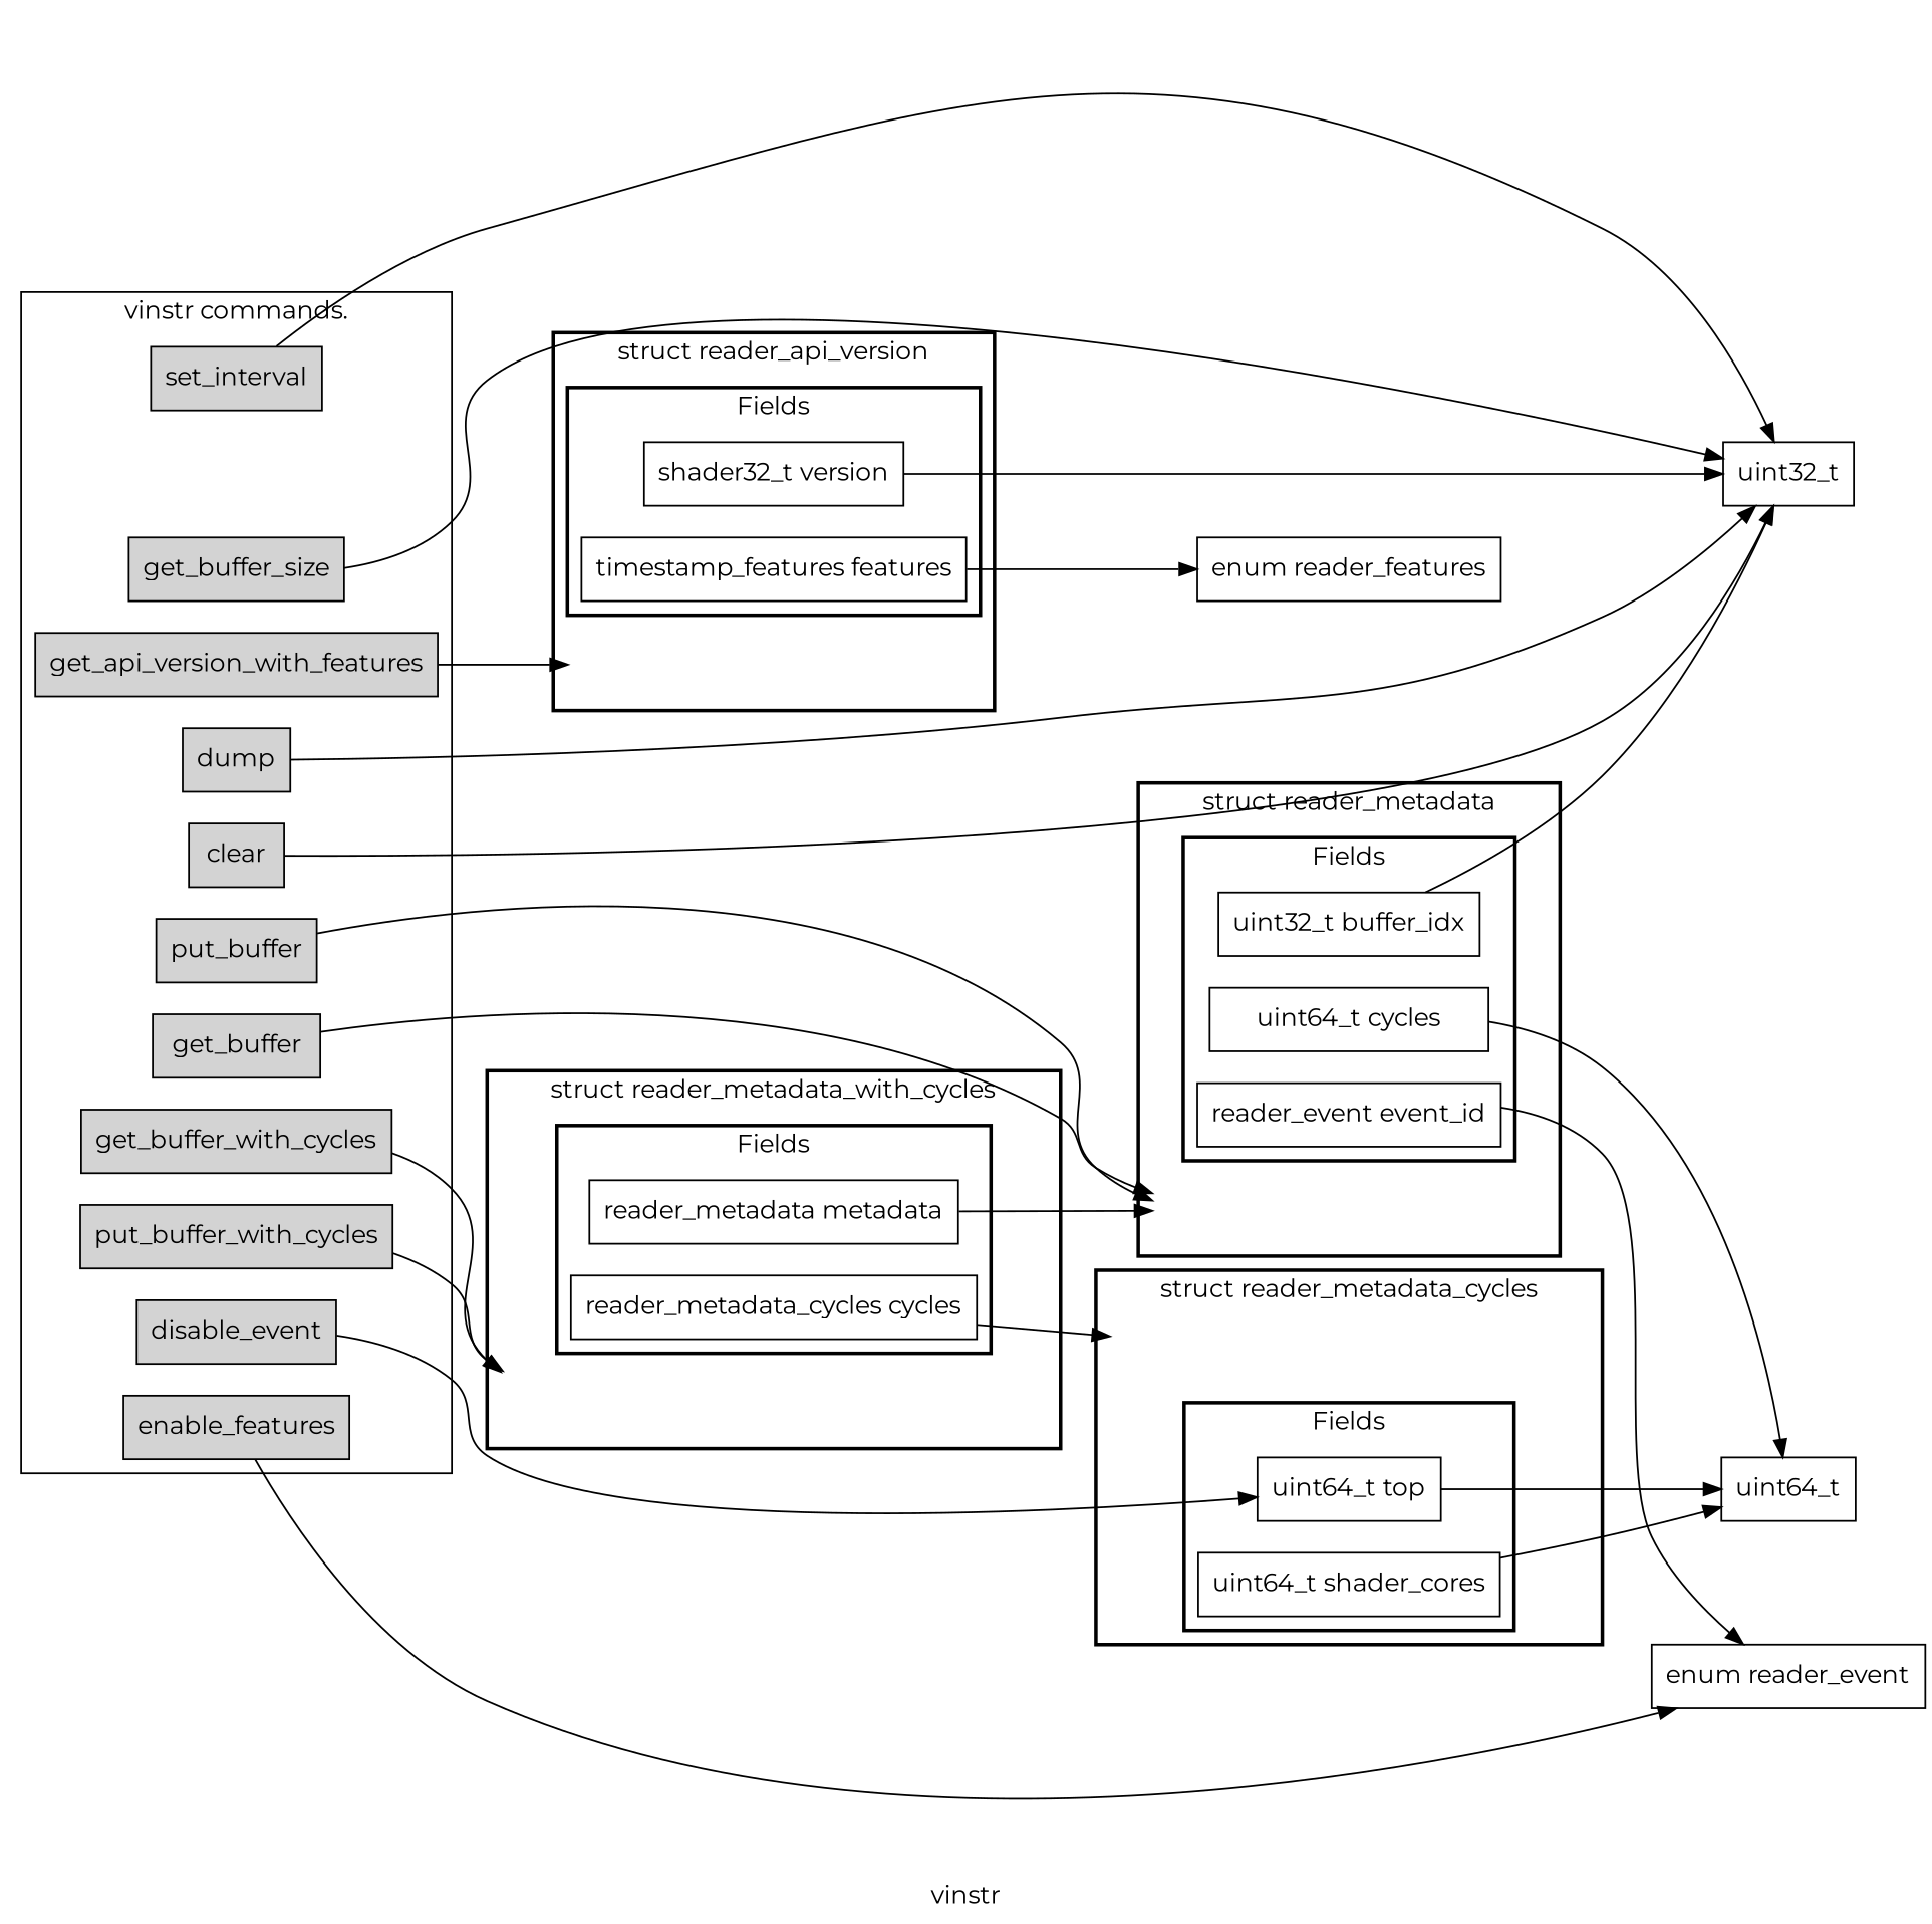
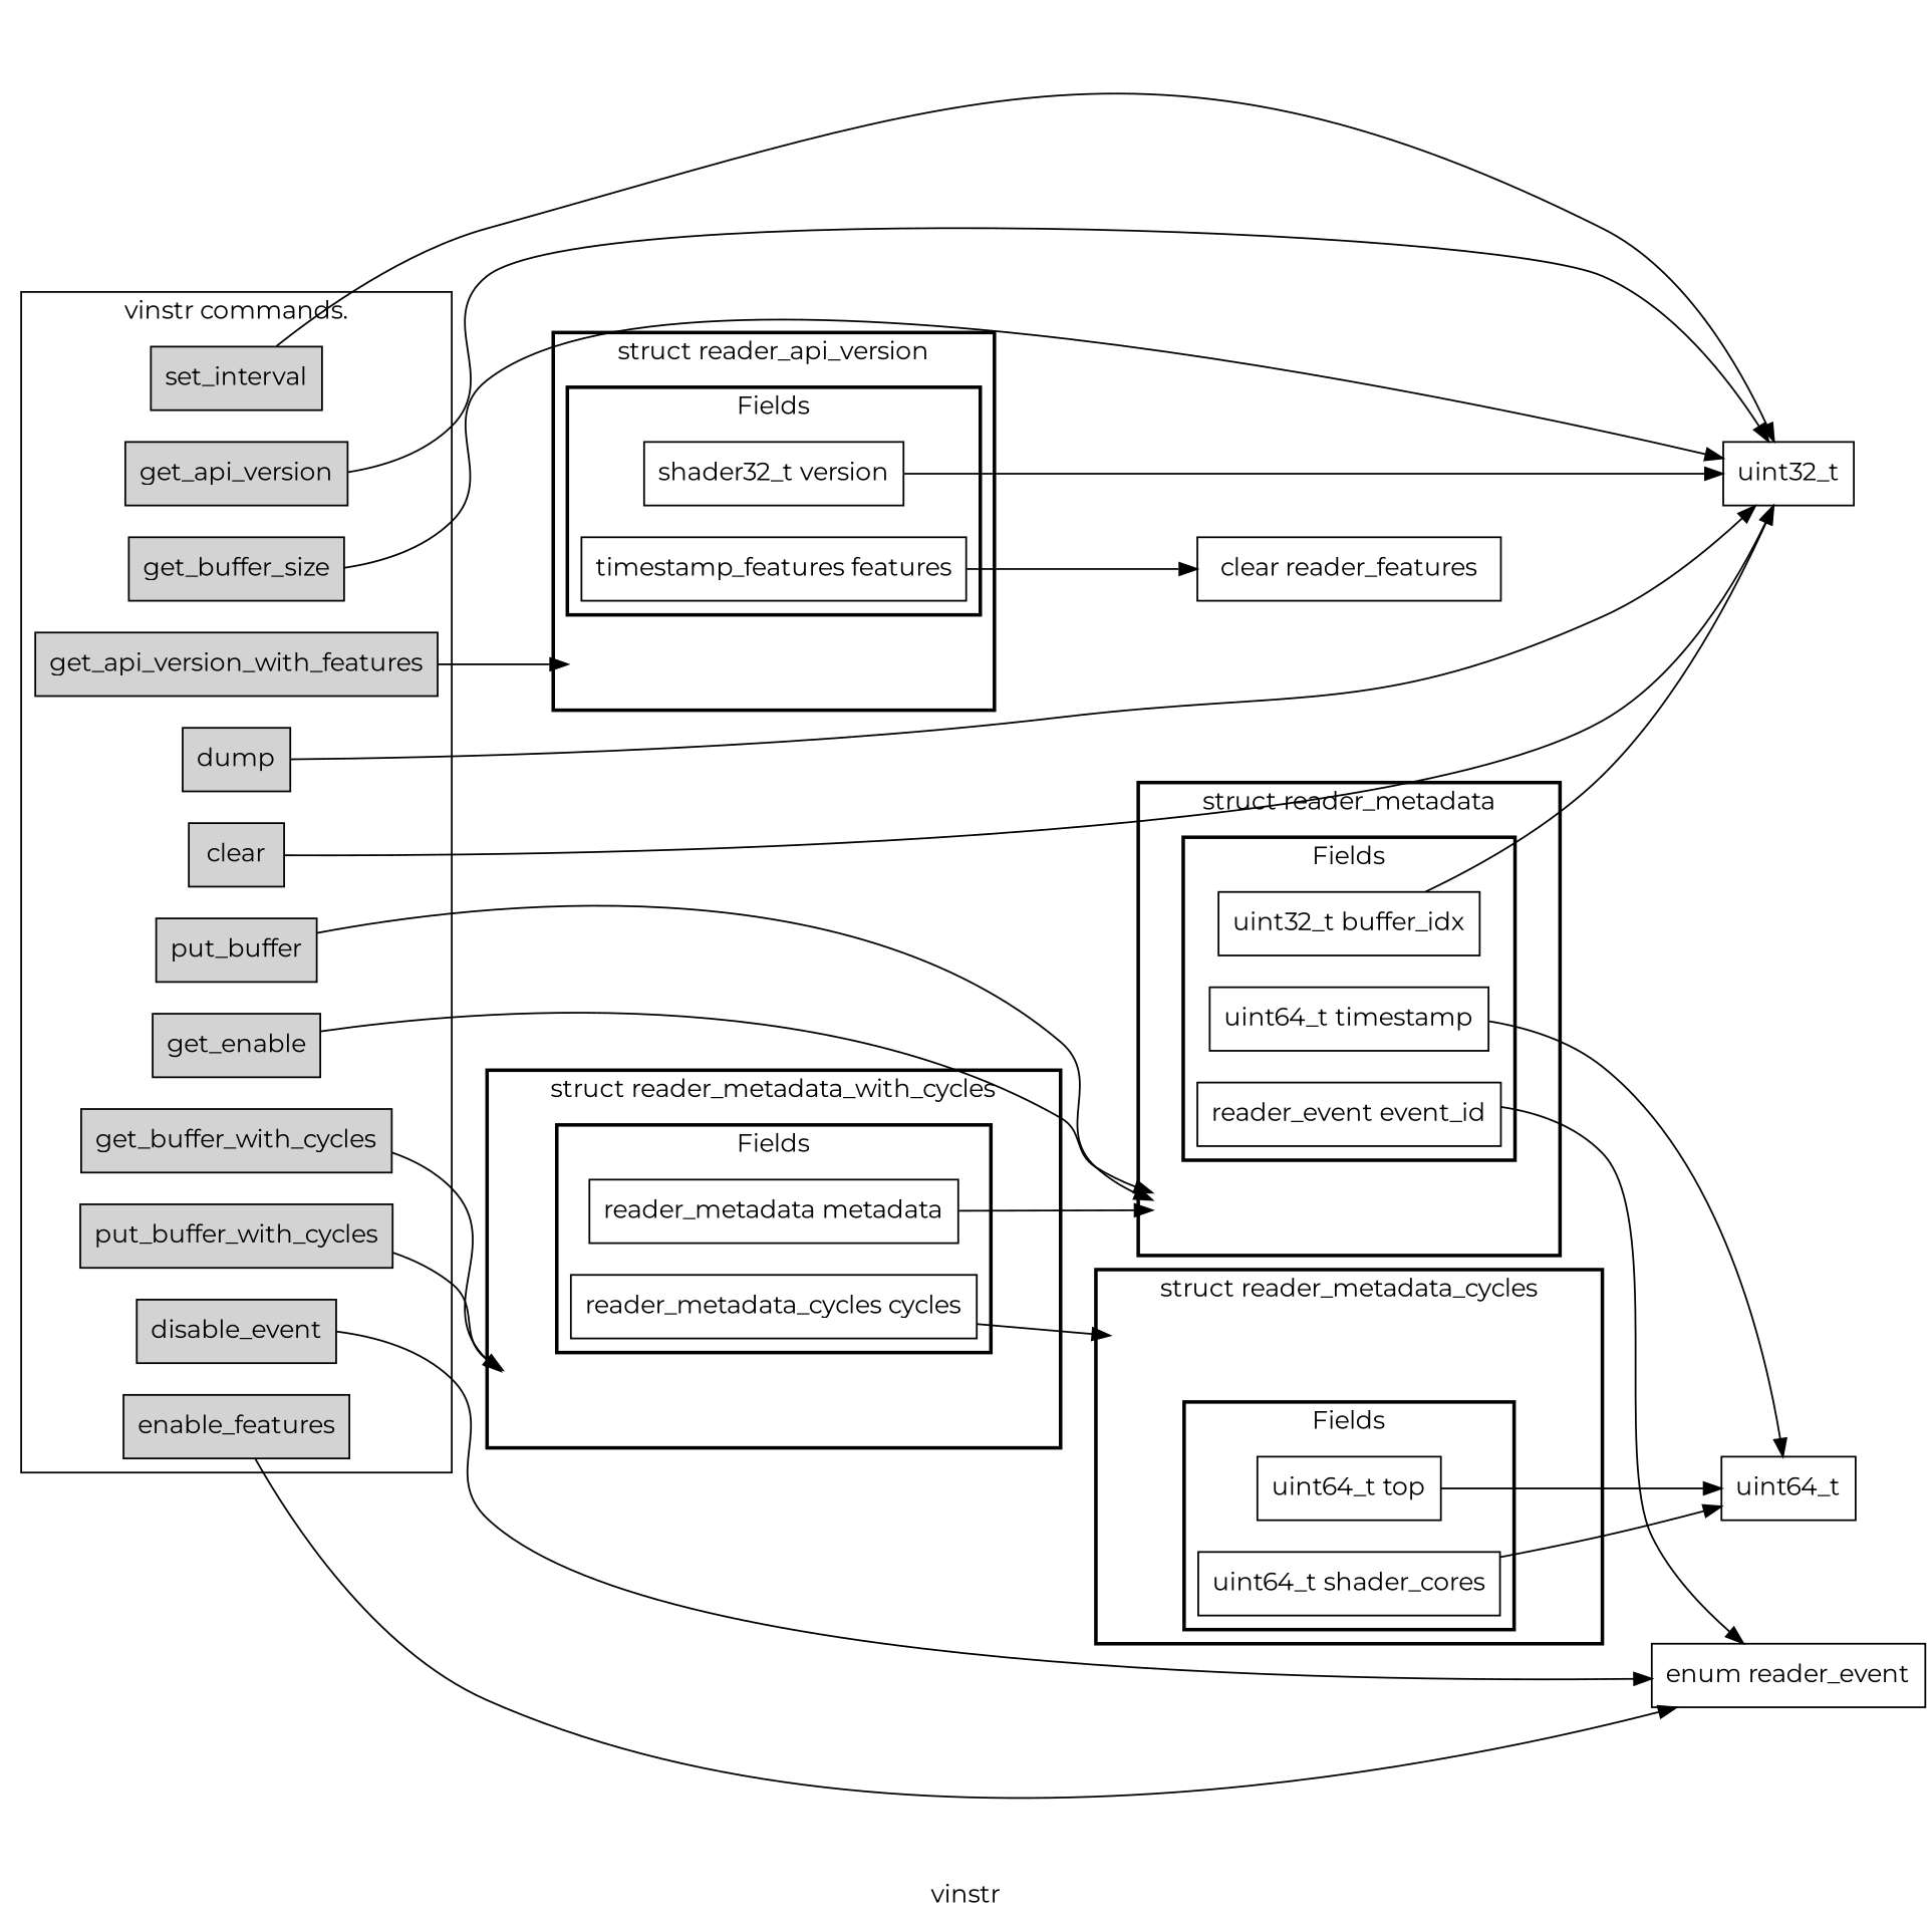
  digraph {
    compound=true
    fontname=Montserrat
    label=vinstr
    rankdir=LR
    node [fontname=Montserrat shape=box]
    edge [fontname=Montserrat]
    n1 [fillcolor=lightgrey label=get_buffer_size style=filled]
    n2 [fillcolor=lightgrey label=dump style=filled]
    n3 [fillcolor=lightgrey label=clear style=filled]
-   n4 [fillcolor=lightgrey label=get_buffer style=filled]
+   n4 [fillcolor=lightgrey label=get_enable style=filled]
    n5 [fillcolor=lightgrey label=get_buffer_with_cycles style=filled]
    n6 [fillcolor=lightgrey label=put_buffer style=filled]
    n7 [fillcolor=lightgrey label=put_buffer_with_cycles style=filled]
    n8 [fillcolor=lightgrey label=set_interval style=filled]
    n9 [fillcolor=lightgrey label=enable_features style=filled]
    n10 [fillcolor=lightgrey label=disable_event style=filled]
+   n11 [fillcolor=lightgrey label=get_api_version style=filled]
    n12 [fillcolor=lightgrey label=get_api_version_with_features style=filled]
    n13 [label="uint64_t top"]
    n14 [label="uint64_t shader_cores"]
    compound_reader_metadata_cycles [style=invis]
-   n16 [label="uint64_t cycles"]
+   n16 [label="uint64_t timestamp"]
    n17 [label="reader_event event_id"]
    n18 [label="uint32_t buffer_idx"]
    compound_reader_metadata [style=invis]
    n20 [label="reader_metadata metadata"]
    n21 [label="reader_metadata_cycles cycles"]
    compound_reader_metadata_with_cycles [style=invis]
    n23 [label="shader32_t version"]
    n24 [label="timestamp_features features"]
    compound_reader_api_version [style=invis]
    uint32_t
    n27 [label="enum reader_event"]
    uint64_t
-   n29 [label="enum reader_features"]
+   n29 [label="clear reader_features"]
    subgraph cluster_1 {
      label="vinstr commands."
      n1
      n2
      n3
      n4
      n5
      n6
      n7
      n8
      n9
      n10
+     n11
      n12
    }
    subgraph cluster_2 {
      label="struct reader_metadata_cycles"
      style=bold
      compound_reader_metadata_cycles
      subgraph cluster_3 {
        label=Fields
        style=bold
        n13
        n14
      }
    }
    subgraph cluster_4 {
      label="struct reader_metadata"
      style=bold
      compound_reader_metadata
      subgraph cluster_5 {
        label=Fields
        style=bold
        n16
        n17
        n18
      }
    }
    subgraph cluster_6 {
      label="struct reader_metadata_with_cycles"
      style=bold
      compound_reader_metadata_with_cycles
      subgraph cluster_7 {
        label=Fields
        style=bold
        n20
        n21
      }
    }
    subgraph cluster_8 {
      label="struct reader_api_version"
      style=bold
      compound_reader_api_version
      subgraph cluster_9 {
        label=Fields
        style=bold
        n23
        n24
      }
    }
    n1 -> uint32_t
    n2 -> uint32_t
    n3 -> uint32_t
    n4 -> compound_reader_metadata
    n5 -> compound_reader_metadata_with_cycles
    n6 -> compound_reader_metadata
    n7 -> compound_reader_metadata_with_cycles
    n8 -> uint32_t
    n9 -> n27
-   n10 -> n13
+   n10 -> n27
+   n11 -> uint32_t
    n12 -> compound_reader_api_version
    n13 -> uint64_t
    n14 -> uint64_t
    n16 -> uint64_t
    n17 -> n27
    n18 -> uint32_t
    n20 -> compound_reader_metadata
    n21 -> compound_reader_metadata_cycles
    n23 -> uint32_t
    n24 -> n29
  }
